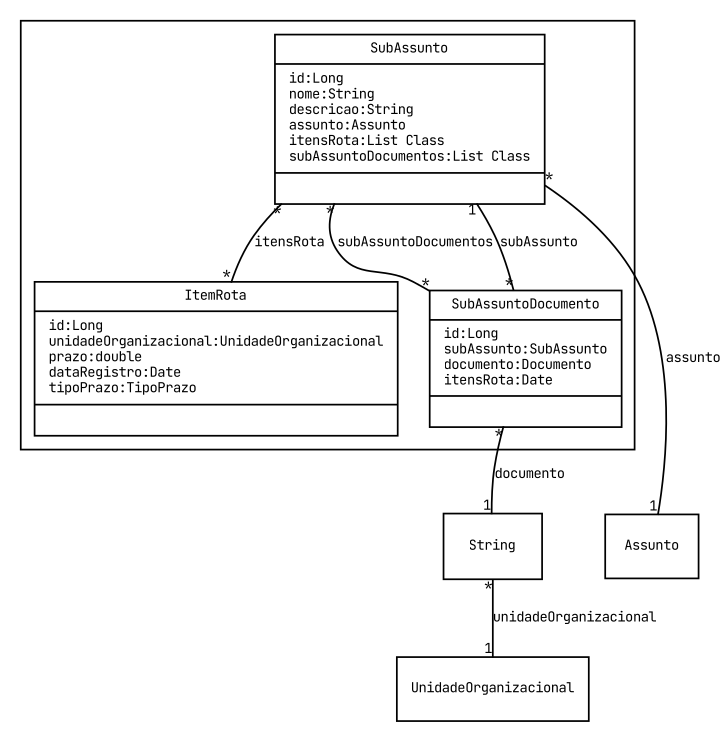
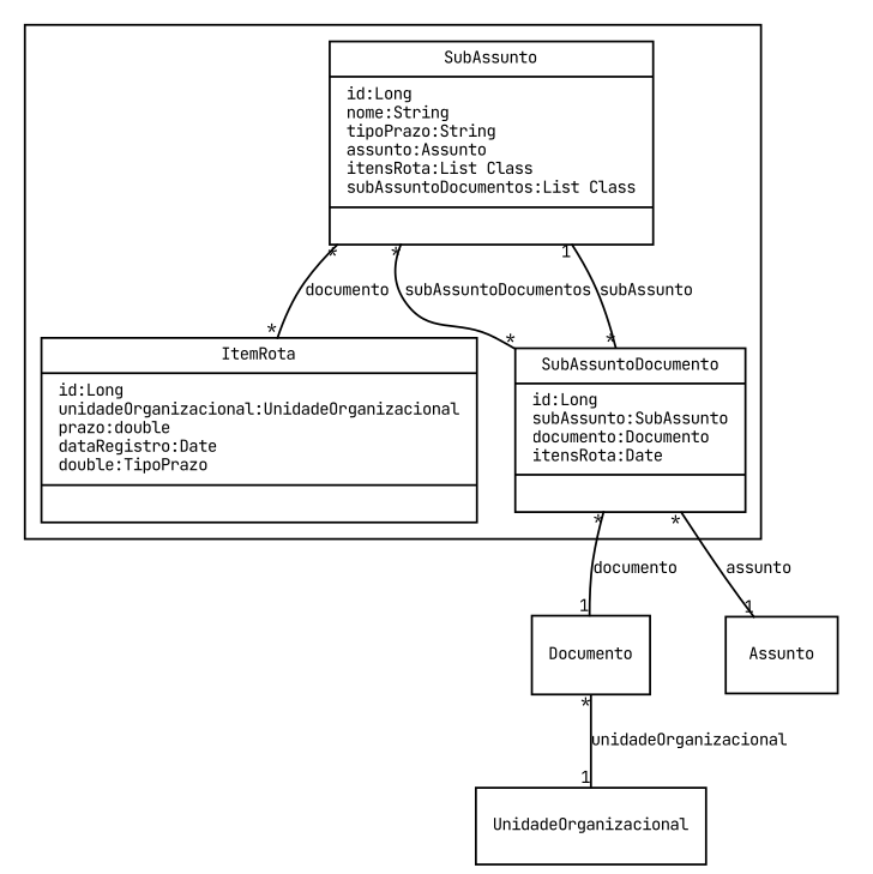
  digraph {
    fontname="JetBrains Mono"
    fontsize=8
    node [fontname="JetBrains Mono" fontsize=8 shape=record]
    edge [arrowhead=none fontname="JetBrains Mono" fontsize=8 headlabel=1 taillabel="*"]
-   n1 [label="{SubAssunto|id:Long\lnome:String\ldescricao:String\lassunto:Assunto\litensRota:List Class\lsubAssuntoDocumentos:List Class\l|\l}"]
-   n2 [label="{ItemRota|id:Long\lunidadeOrganizacional:UnidadeOrganizacional\lprazo:double\ldataRegistro:Date\ltipoPrazo:TipoPrazo\l|\l}"]
+   n1 [label="{SubAssunto|id:Long\lnome:String\ltipoPrazo:String\lassunto:Assunto\litensRota:List Class\lsubAssuntoDocumentos:List Class\l|\l}"]
+   n2 [label="{ItemRota|id:Long\lunidadeOrganizacional:UnidadeOrganizacional\lprazo:double\ldataRegistro:Date\ldouble:TipoPrazo\l|\l}"]
    n3 [label="{SubAssuntoDocumento|id:Long\lsubAssunto:SubAssunto\ldocumento:Documento\litensRota:Date\l|\l}"]
    Assunto
-   Documento [label=String]
+   Documento
    UnidadeOrganizacional
    subgraph cluster_1 {
      n1
      n2
      n3
    }
-   n1 -> n2 [headlabel="*" label=itensRota]
+   n1 -> n2 [headlabel="*" label=documento]
    n1 -> n3 [headlabel="*" label=subAssuntoDocumentos]
-   n1 -> Assunto [label=assunto]
+   n3 -> Assunto [label=assunto]
    n3 -> n1 [label=subAssunto]
    n3 -> Documento [label=documento]
    Documento -> UnidadeOrganizacional [label=unidadeOrganizacional]
  }
